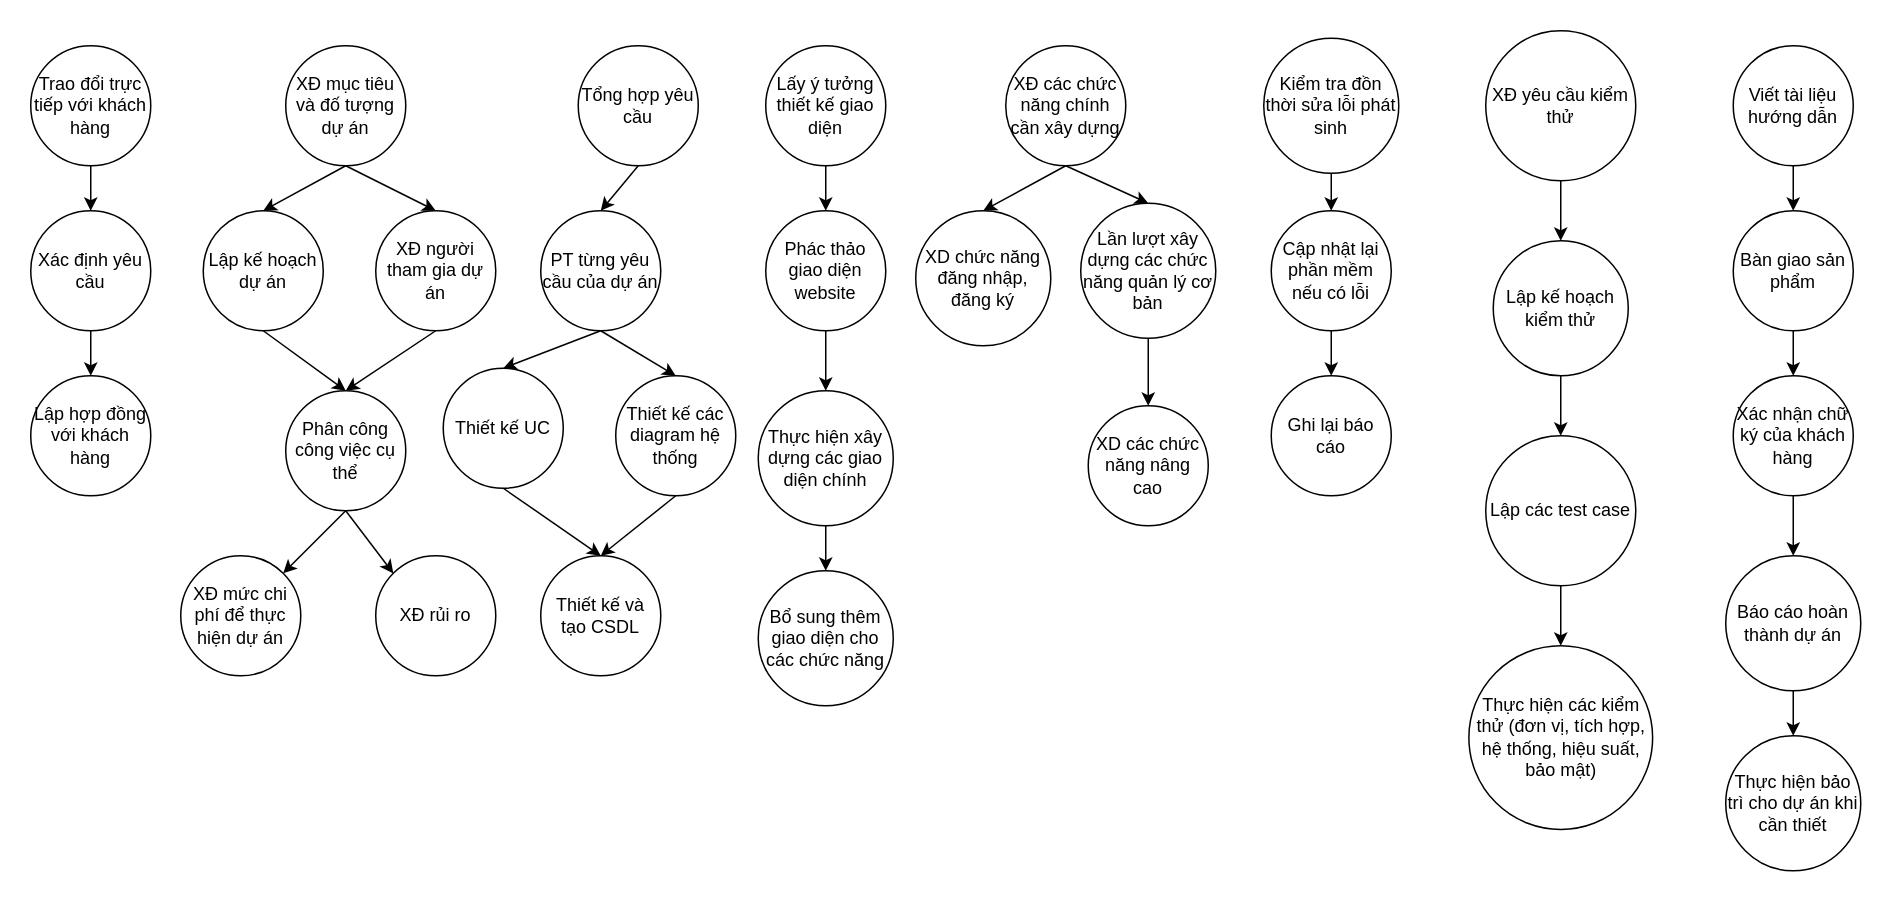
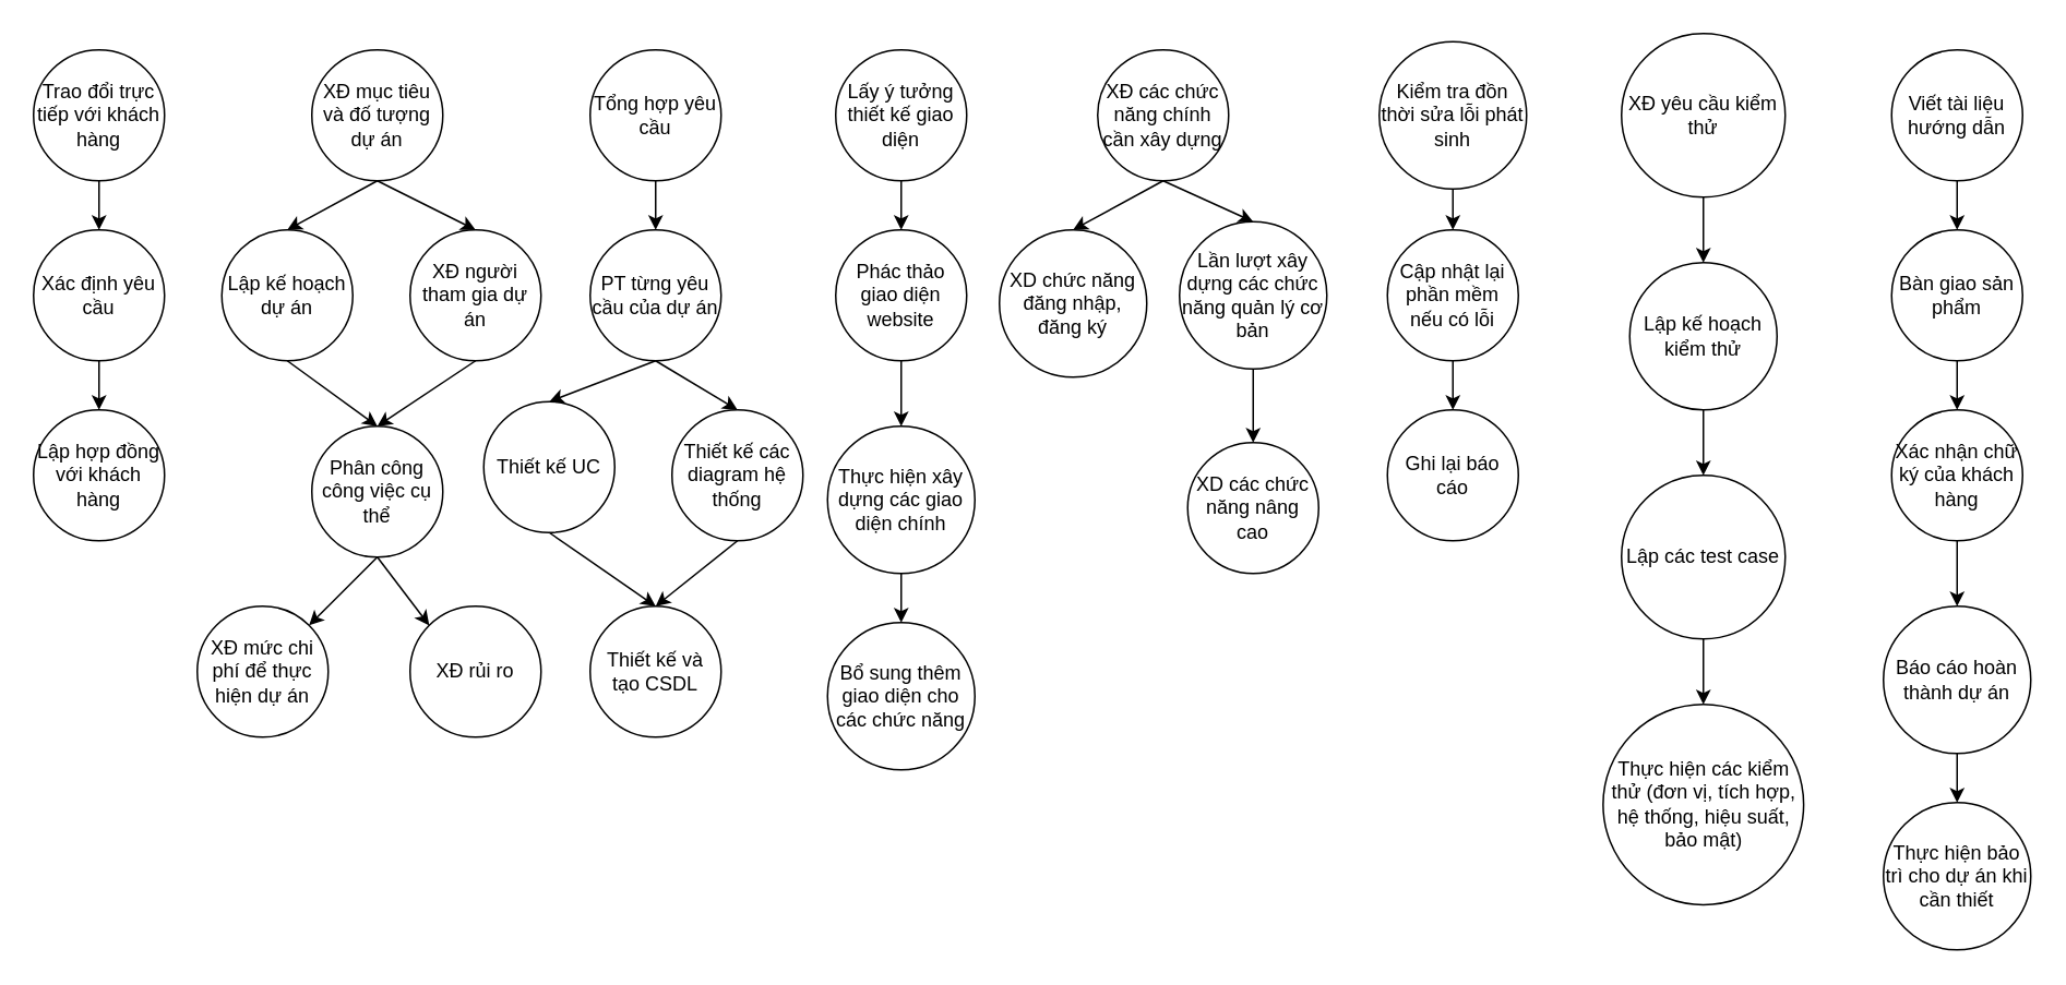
  <mxCell id="0" />
  <mxCell id="1" parent="0" />
  <mxCell id="2" value="Lập hợp đồng với khách hàng" style="ellipse;whiteSpace=wrap;html=1;aspect=fixed;" parent="1" vertex="1"><mxGeometry x="20" y="250" width="80" height="80" as="geometry" /></mxCell>
  <mxCell id="3" value="Xác định yêu cầu" style="ellipse;whiteSpace=wrap;html=1;aspect=fixed;" parent="1" vertex="1"><mxGeometry x="20" y="140" width="80" height="80" as="geometry" /></mxCell>
  <mxCell id="4" value="Trao đổi trực tiếp với khách hàng" style="ellipse;whiteSpace=wrap;html=1;aspect=fixed;" parent="1" vertex="1"><mxGeometry x="20" y="30" width="80" height="80" as="geometry" /></mxCell>
  <mxCell id="5" value="" style="endArrow=classic;html=1;rounded=0;exitX=0.5;exitY=1;exitDx=0;exitDy=0;entryX=0.5;entryY=0;entryDx=0;entryDy=0;" parent="1" source="3" target="2" edge="1"><mxGeometry width="50" height="50" relative="1" as="geometry"><mxPoint x="70" y="230" as="sourcePoint" /><mxPoint x="120" y="180" as="targetPoint" /></mxGeometry></mxCell>
  <mxCell id="6" value="" style="endArrow=classic;html=1;rounded=0;exitX=0.5;exitY=1;exitDx=0;exitDy=0;entryX=0.5;entryY=0;entryDx=0;entryDy=0;" parent="1" source="4" target="3" edge="1"><mxGeometry width="50" height="50" relative="1" as="geometry"><mxPoint x="70" y="230" as="sourcePoint" /><mxPoint x="120" y="180" as="targetPoint" /></mxGeometry></mxCell>
  <mxCell id="7" value="XĐ mục tiêu và đố tượng dự án" style="ellipse;whiteSpace=wrap;html=1;aspect=fixed;" parent="1" vertex="1"><mxGeometry x="190" y="30" width="80" height="80" as="geometry" /></mxCell>
  <mxCell id="8" value="Lập kế hoạch dự án" style="ellipse;whiteSpace=wrap;html=1;aspect=fixed;" parent="1" vertex="1"><mxGeometry x="135" y="140" width="80" height="80" as="geometry" /></mxCell>
  <mxCell id="9" value="XĐ người tham gia dự án" style="ellipse;whiteSpace=wrap;html=1;aspect=fixed;" parent="1" vertex="1"><mxGeometry x="250" y="140" width="80" height="80" as="geometry" /></mxCell>
  <mxCell id="10" value="Phân công công việc cụ thể" style="ellipse;whiteSpace=wrap;html=1;aspect=fixed;" parent="1" vertex="1"><mxGeometry x="190" y="260" width="80" height="80" as="geometry" /></mxCell>
  <mxCell id="11" value="XĐ rủi ro" style="ellipse;whiteSpace=wrap;html=1;aspect=fixed;" parent="1" vertex="1"><mxGeometry x="250" y="370" width="80" height="80" as="geometry" /></mxCell>
  <mxCell id="12" value="XĐ mức chi phí để thực hiện dự án" style="ellipse;whiteSpace=wrap;html=1;aspect=fixed;" parent="1" vertex="1"><mxGeometry x="120" y="370" width="80" height="80" as="geometry" /></mxCell>
  <mxCell id="13" value="" style="endArrow=classic;html=1;rounded=0;exitX=0.5;exitY=1;exitDx=0;exitDy=0;entryX=0;entryY=0;entryDx=0;entryDy=0;" parent="1" source="10" target="11" edge="1"><mxGeometry width="50" height="50" relative="1" as="geometry"><mxPoint x="500" y="150" as="sourcePoint" /><mxPoint x="550" y="100" as="targetPoint" /></mxGeometry></mxCell>
  <mxCell id="14" value="" style="endArrow=classic;html=1;rounded=0;exitX=0.5;exitY=1;exitDx=0;exitDy=0;" parent="1" source="10" target="12" edge="1"><mxGeometry width="50" height="50" relative="1" as="geometry"><mxPoint x="500" y="260" as="sourcePoint" /><mxPoint x="550" y="210" as="targetPoint" /></mxGeometry></mxCell>
  <mxCell id="15" value="" style="endArrow=classic;html=1;rounded=0;exitX=0.5;exitY=1;exitDx=0;exitDy=0;entryX=0.5;entryY=0;entryDx=0;entryDy=0;" parent="1" source="9" target="10" edge="1"><mxGeometry width="50" height="50" relative="1" as="geometry"><mxPoint x="500" y="260" as="sourcePoint" /><mxPoint x="550" y="210" as="targetPoint" /></mxGeometry></mxCell>
  <mxCell id="16" value="" style="endArrow=classic;html=1;rounded=0;exitX=0.5;exitY=1;exitDx=0;exitDy=0;entryX=0.5;entryY=0;entryDx=0;entryDy=0;" parent="1" source="7" target="8" edge="1"><mxGeometry width="50" height="50" relative="1" as="geometry"><mxPoint x="500" y="260" as="sourcePoint" /><mxPoint x="550" y="210" as="targetPoint" /></mxGeometry></mxCell>
- <mxCell id="17" value="Tổng hợp yêu cầu" style="ellipse;whiteSpace=wrap;html=1;aspect=fixed;" parent="1" vertex="1"><mxGeometry x="385" y="30" width="80" height="80" as="geometry" /></mxCell>
+ <mxCell id="17" value="Tổng hợp yêu cầu" style="ellipse;whiteSpace=wrap;html=1;aspect=fixed;" parent="1" vertex="1"><mxGeometry x="360" y="30" width="80" height="80" as="geometry" /></mxCell>
  <mxCell id="18" value="Thiết kế và tạo CSDL" style="ellipse;whiteSpace=wrap;html=1;aspect=fixed;" parent="1" vertex="1"><mxGeometry x="360" y="370" width="80" height="80" as="geometry" /></mxCell>
  <mxCell id="19" value="Thiết kế các diagram hệ thống" style="ellipse;whiteSpace=wrap;html=1;aspect=fixed;" parent="1" vertex="1"><mxGeometry x="410" y="250" width="80" height="80" as="geometry" /></mxCell>
  <mxCell id="20" value="Thiết kế UC" style="ellipse;whiteSpace=wrap;html=1;aspect=fixed;" parent="1" vertex="1"><mxGeometry x="295" y="245" width="80" height="80" as="geometry" /></mxCell>
  <mxCell id="21" value="PT từng yêu cầu của dự án" style="ellipse;whiteSpace=wrap;html=1;aspect=fixed;" parent="1" vertex="1"><mxGeometry x="360" y="140" width="80" height="80" as="geometry" /></mxCell>
  <mxCell id="22" value="" style="endArrow=classic;html=1;rounded=0;exitX=0.5;exitY=1;exitDx=0;exitDy=0;entryX=0.5;entryY=0;entryDx=0;entryDy=0;" parent="1" source="19" target="18" edge="1"><mxGeometry width="50" height="50" relative="1" as="geometry"><mxPoint x="130" y="360" as="sourcePoint" /><mxPoint x="180" y="310" as="targetPoint" /></mxGeometry></mxCell>
  <mxCell id="23" value="" style="endArrow=classic;html=1;rounded=0;exitX=0.5;exitY=1;exitDx=0;exitDy=0;entryX=0.5;entryY=0;entryDx=0;entryDy=0;" parent="1" source="21" target="19" edge="1"><mxGeometry width="50" height="50" relative="1" as="geometry"><mxPoint x="130" y="360" as="sourcePoint" /><mxPoint x="180" y="310" as="targetPoint" /></mxGeometry></mxCell>
  <mxCell id="24" value="" style="endArrow=classic;html=1;rounded=0;exitX=0.5;exitY=1;exitDx=0;exitDy=0;entryX=0.5;entryY=0;entryDx=0;entryDy=0;" parent="1" source="21" target="20" edge="1"><mxGeometry width="50" height="50" relative="1" as="geometry"><mxPoint x="130" y="360" as="sourcePoint" /><mxPoint x="180" y="310" as="targetPoint" /></mxGeometry></mxCell>
  <mxCell id="25" value="" style="endArrow=classic;html=1;rounded=0;exitX=0.5;exitY=1;exitDx=0;exitDy=0;entryX=0.5;entryY=0;entryDx=0;entryDy=0;" parent="1" source="17" target="21" edge="1"><mxGeometry width="50" height="50" relative="1" as="geometry"><mxPoint x="130" y="360" as="sourcePoint" /><mxPoint x="180" y="310" as="targetPoint" /></mxGeometry></mxCell>
  <mxCell id="26" value="Lấy ý tưởng thiết kế giao diện" style="ellipse;whiteSpace=wrap;html=1;aspect=fixed;" parent="1" vertex="1"><mxGeometry x="510" y="30" width="80" height="80" as="geometry" /></mxCell>
  <mxCell id="27" value="Bổ sung thêm giao diện cho các chức năng" style="ellipse;whiteSpace=wrap;html=1;aspect=fixed;" parent="1" vertex="1"><mxGeometry x="505" y="380" width="90" height="90" as="geometry" /></mxCell>
  <mxCell id="28" value="Thực hiện xây dựng các giao diện chính" style="ellipse;whiteSpace=wrap;html=1;aspect=fixed;" parent="1" vertex="1"><mxGeometry x="505" y="260" width="90" height="90" as="geometry" /></mxCell>
  <mxCell id="29" value="Phác thảo giao diện website" style="ellipse;whiteSpace=wrap;html=1;aspect=fixed;" parent="1" vertex="1"><mxGeometry x="510" y="140" width="80" height="80" as="geometry" /></mxCell>
  <mxCell id="30" value="" style="endArrow=classic;html=1;rounded=0;exitX=0.5;exitY=1;exitDx=0;exitDy=0;entryX=0.5;entryY=0;entryDx=0;entryDy=0;" parent="1" source="28" target="27" edge="1"><mxGeometry width="50" height="50" relative="1" as="geometry"><mxPoint x="280" y="250" as="sourcePoint" /><mxPoint x="330" y="200" as="targetPoint" /></mxGeometry></mxCell>
  <mxCell id="31" value="" style="endArrow=classic;html=1;rounded=0;exitX=0.5;exitY=1;exitDx=0;exitDy=0;entryX=0.5;entryY=0;entryDx=0;entryDy=0;" parent="1" source="29" target="28" edge="1"><mxGeometry width="50" height="50" relative="1" as="geometry"><mxPoint x="280" y="250" as="sourcePoint" /><mxPoint x="330" y="200" as="targetPoint" /></mxGeometry></mxCell>
  <mxCell id="32" value="" style="endArrow=classic;html=1;rounded=0;exitX=0.5;exitY=1;exitDx=0;exitDy=0;entryX=0.5;entryY=0;entryDx=0;entryDy=0;" parent="1" target="29" edge="1"><mxGeometry width="50" height="50" relative="1" as="geometry"><mxPoint x="550" y="110" as="sourcePoint" /><mxPoint x="330" y="200" as="targetPoint" /></mxGeometry></mxCell>
  <mxCell id="33" value="Lần lượt xây dựng các chức năng quản lý cơ bản" style="ellipse;whiteSpace=wrap;html=1;aspect=fixed;" parent="1" vertex="1"><mxGeometry x="720" y="135" width="90" height="90" as="geometry" /></mxCell>
  <mxCell id="34" value="XD chức năng đăng nhập, đăng ký" style="ellipse;whiteSpace=wrap;html=1;aspect=fixed;" parent="1" vertex="1"><mxGeometry x="610" y="140" width="90" height="90" as="geometry" /></mxCell>
  <mxCell id="35" value="XĐ các chức năng chính cần xây dựng" style="ellipse;whiteSpace=wrap;html=1;aspect=fixed;" parent="1" vertex="1"><mxGeometry x="670" y="30" width="80" height="80" as="geometry" /></mxCell>
  <mxCell id="36" value="" style="endArrow=classic;html=1;rounded=0;exitX=0.5;exitY=1;exitDx=0;exitDy=0;entryX=0.5;entryY=0;entryDx=0;entryDy=0;" parent="1" source="35" target="33" edge="1"><mxGeometry width="50" height="50" relative="1" as="geometry"><mxPoint x="720" y="230" as="sourcePoint" /><mxPoint x="770" y="180" as="targetPoint" /></mxGeometry></mxCell>
  <mxCell id="37" value="" style="endArrow=classic;html=1;rounded=0;exitX=0.5;exitY=1;exitDx=0;exitDy=0;entryX=0.5;entryY=0;entryDx=0;entryDy=0;" parent="1" source="35" target="34" edge="1"><mxGeometry width="50" height="50" relative="1" as="geometry"><mxPoint x="720" y="230" as="sourcePoint" /><mxPoint x="770" y="180" as="targetPoint" /></mxGeometry></mxCell>
  <mxCell id="38" value="XD các chức năng nâng cao" style="ellipse;whiteSpace=wrap;html=1;aspect=fixed;" parent="1" vertex="1"><mxGeometry x="725" y="270" width="80" height="80" as="geometry" /></mxCell>
  <mxCell id="39" value="" style="endArrow=classic;html=1;rounded=0;exitX=0.5;exitY=1;exitDx=0;exitDy=0;entryX=0.5;entryY=0;entryDx=0;entryDy=0;" parent="1" source="33" target="38" edge="1"><mxGeometry width="50" height="50" relative="1" as="geometry"><mxPoint x="530" y="360" as="sourcePoint" /><mxPoint x="580" y="310" as="targetPoint" /></mxGeometry></mxCell>
  <mxCell id="40" value="Cập nhật lại phần mềm nếu có lỗi" style="ellipse;whiteSpace=wrap;html=1;aspect=fixed;" parent="1" vertex="1"><mxGeometry x="847" y="140" width="80" height="80" as="geometry" /></mxCell>
  <mxCell id="41" value="Kiểm tra đồn thời sửa lỗi phát sinh" style="ellipse;whiteSpace=wrap;html=1;aspect=fixed;" parent="1" vertex="1"><mxGeometry x="842" y="25" width="90" height="90" as="geometry" /></mxCell>
  <mxCell id="42" value="Ghi lại báo cáo" style="ellipse;whiteSpace=wrap;html=1;aspect=fixed;" parent="1" vertex="1"><mxGeometry x="847" y="250" width="80" height="80" as="geometry" /></mxCell>
  <mxCell id="43" value="" style="endArrow=classic;html=1;rounded=0;exitX=0.5;exitY=1;exitDx=0;exitDy=0;entryX=0.5;entryY=0;entryDx=0;entryDy=0;" parent="1" source="40" target="42" edge="1"><mxGeometry width="50" height="50" relative="1" as="geometry"><mxPoint x="707" y="360" as="sourcePoint" /><mxPoint x="757" y="310" as="targetPoint" /></mxGeometry></mxCell>
  <mxCell id="44" value="Lập các test case" style="ellipse;whiteSpace=wrap;html=1;aspect=fixed;" parent="1" vertex="1"><mxGeometry x="990" y="290" width="100" height="100" as="geometry" /></mxCell>
  <mxCell id="45" value="Lập kế hoạch kiểm thử" style="ellipse;whiteSpace=wrap;html=1;aspect=fixed;" parent="1" vertex="1"><mxGeometry x="995" y="160" width="90" height="90" as="geometry" /></mxCell>
  <mxCell id="46" value="XĐ yêu cầu kiểm thử" style="ellipse;whiteSpace=wrap;html=1;aspect=fixed;" parent="1" vertex="1"><mxGeometry x="990" y="20" width="100" height="100" as="geometry" /></mxCell>
  <mxCell id="47" value="" style="endArrow=classic;html=1;rounded=0;exitX=0.5;exitY=1;exitDx=0;exitDy=0;entryX=0.5;entryY=0;entryDx=0;entryDy=0;" parent="1" source="45" target="44" edge="1"><mxGeometry width="50" height="50" relative="1" as="geometry"><mxPoint x="1050" y="230" as="sourcePoint" /><mxPoint x="1100" y="180" as="targetPoint" /></mxGeometry></mxCell>
  <mxCell id="48" value="" style="endArrow=classic;html=1;rounded=0;exitX=0.5;exitY=1;exitDx=0;exitDy=0;entryX=0.5;entryY=0;entryDx=0;entryDy=0;" parent="1" source="46" target="45" edge="1"><mxGeometry width="50" height="50" relative="1" as="geometry"><mxPoint x="1050" y="230" as="sourcePoint" /><mxPoint x="1100" y="180" as="targetPoint" /></mxGeometry></mxCell>
  <mxCell id="49" value="Thực hiện các kiểm thử (đơn vị, tích hợp, hệ thống, hiệu suất, bảo mật)" style="ellipse;whiteSpace=wrap;html=1;aspect=fixed;" parent="1" vertex="1"><mxGeometry x="978.75" y="430" width="122.5" height="122.5" as="geometry" /></mxCell>
  <mxCell id="50" value="" style="endArrow=classic;html=1;rounded=0;exitX=0.5;exitY=1;exitDx=0;exitDy=0;entryX=0.5;entryY=0;entryDx=0;entryDy=0;" parent="1" source="44" target="49" edge="1"><mxGeometry width="50" height="50" relative="1" as="geometry"><mxPoint x="860" y="360" as="sourcePoint" /><mxPoint x="910" y="310" as="targetPoint" /></mxGeometry></mxCell>
  <mxCell id="51" value="Viết tài liệu hướng dẫn" style="ellipse;whiteSpace=wrap;html=1;aspect=fixed;" parent="1" vertex="1"><mxGeometry x="1155" y="30" width="80" height="80" as="geometry" /></mxCell>
  <mxCell id="52" value="Thực hiện bảo trì cho dự án khi cần thiết" style="ellipse;whiteSpace=wrap;html=1;aspect=fixed;" parent="1" vertex="1"><mxGeometry x="1150" y="490" width="90" height="90" as="geometry" /></mxCell>
  <mxCell id="53" value="Báo cáo hoàn thành dự án" style="ellipse;whiteSpace=wrap;html=1;aspect=fixed;" parent="1" vertex="1"><mxGeometry x="1150" y="370" width="90" height="90" as="geometry" /></mxCell>
  <mxCell id="54" value="Xác nhận chữ ký của khách hàng" style="ellipse;whiteSpace=wrap;html=1;aspect=fixed;" parent="1" vertex="1"><mxGeometry x="1155" y="250" width="80" height="80" as="geometry" /></mxCell>
  <mxCell id="55" value="Bàn giao sản phẩm" style="ellipse;whiteSpace=wrap;html=1;aspect=fixed;" parent="1" vertex="1"><mxGeometry x="1155" y="140" width="80" height="80" as="geometry" /></mxCell>
  <mxCell id="56" value="" style="endArrow=classic;html=1;rounded=0;exitX=0.5;exitY=1;exitDx=0;exitDy=0;entryX=0.5;entryY=0;entryDx=0;entryDy=0;" parent="1" source="53" target="52" edge="1"><mxGeometry width="50" height="50" relative="1" as="geometry"><mxPoint x="925" y="360" as="sourcePoint" /><mxPoint x="975" y="310" as="targetPoint" /></mxGeometry></mxCell>
  <mxCell id="57" value="" style="endArrow=classic;html=1;rounded=0;exitX=0.5;exitY=1;exitDx=0;exitDy=0;entryX=0.5;entryY=0;entryDx=0;entryDy=0;" parent="1" source="54" target="53" edge="1"><mxGeometry width="50" height="50" relative="1" as="geometry"><mxPoint x="925" y="360" as="sourcePoint" /><mxPoint x="975" y="310" as="targetPoint" /></mxGeometry></mxCell>
  <mxCell id="58" value="" style="endArrow=classic;html=1;rounded=0;exitX=0.5;exitY=1;exitDx=0;exitDy=0;entryX=0.5;entryY=0;entryDx=0;entryDy=0;" parent="1" source="55" target="54" edge="1"><mxGeometry width="50" height="50" relative="1" as="geometry"><mxPoint x="925" y="360" as="sourcePoint" /><mxPoint x="975" y="310" as="targetPoint" /></mxGeometry></mxCell>
  <mxCell id="59" value="" style="endArrow=classic;html=1;rounded=0;exitX=0.5;exitY=1;exitDx=0;exitDy=0;entryX=0.5;entryY=0;entryDx=0;entryDy=0;" parent="1" source="51" target="55" edge="1"><mxGeometry width="50" height="50" relative="1" as="geometry"><mxPoint x="925" y="360" as="sourcePoint" /><mxPoint x="975" y="310" as="targetPoint" /></mxGeometry></mxCell>
  <mxCell id="60" value="" style="endArrow=classic;html=1;rounded=0;exitX=0.5;exitY=1;exitDx=0;exitDy=0;entryX=0.5;entryY=0;entryDx=0;entryDy=0;" parent="1" source="7" target="9" edge="1"><mxGeometry width="50" height="50" relative="1" as="geometry"><mxPoint x="240" y="120" as="sourcePoint" /><mxPoint x="170" y="150" as="targetPoint" /></mxGeometry></mxCell>
  <mxCell id="61" value="" style="endArrow=classic;html=1;rounded=0;exitX=0.5;exitY=1;exitDx=0;exitDy=0;entryX=0.5;entryY=0;entryDx=0;entryDy=0;" parent="1" source="8" target="10" edge="1"><mxGeometry width="50" height="50" relative="1" as="geometry"><mxPoint x="240" y="120" as="sourcePoint" /><mxPoint x="170" y="150" as="targetPoint" /></mxGeometry></mxCell>
  <mxCell id="62" value="" style="endArrow=classic;html=1;rounded=0;exitX=0.5;exitY=1;exitDx=0;exitDy=0;entryX=0.5;entryY=0;entryDx=0;entryDy=0;" parent="1" source="20" target="18" edge="1"><mxGeometry width="50" height="50" relative="1" as="geometry"><mxPoint x="460" y="340" as="sourcePoint" /><mxPoint x="410" y="500" as="targetPoint" /></mxGeometry></mxCell>
  <mxCell id="63" value="" style="endArrow=classic;html=1;rounded=0;exitX=0.5;exitY=1;exitDx=0;exitDy=0;entryX=0.5;entryY=0;entryDx=0;entryDy=0;" parent="1" source="41" target="40" edge="1"><mxGeometry width="50" height="50" relative="1" as="geometry"><mxPoint x="947" y="120" as="sourcePoint" /><mxPoint x="880" y="120" as="targetPoint" /></mxGeometry></mxCell>
